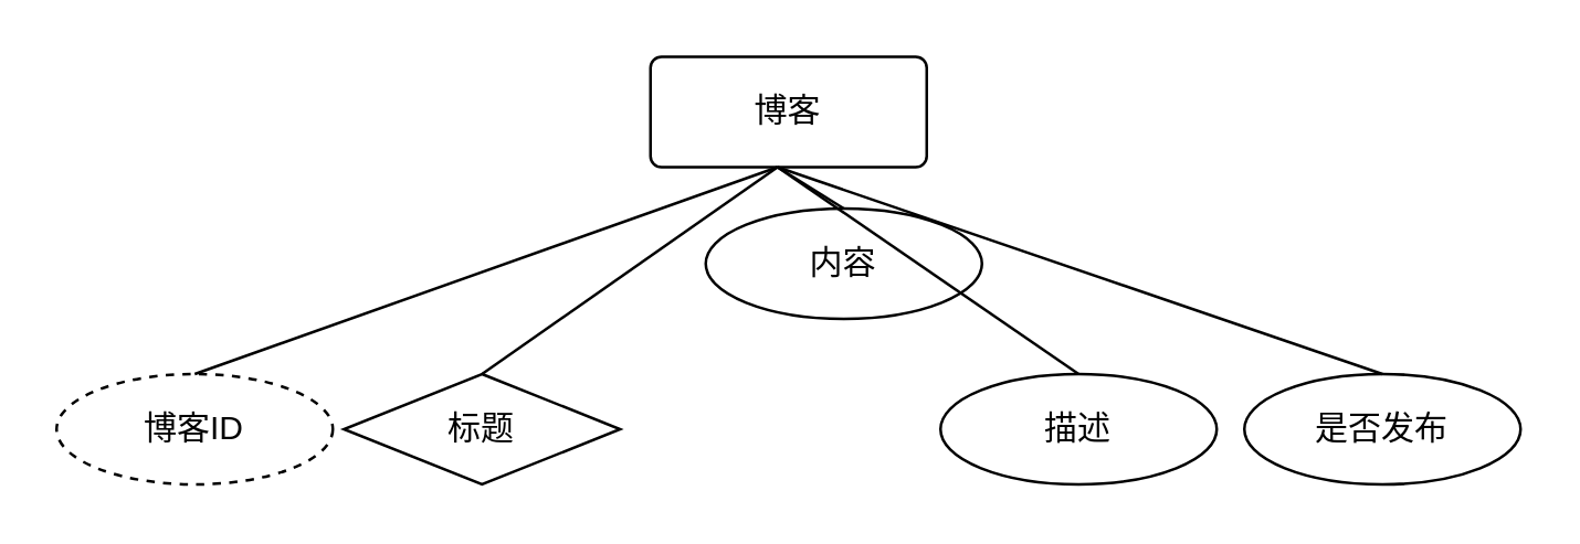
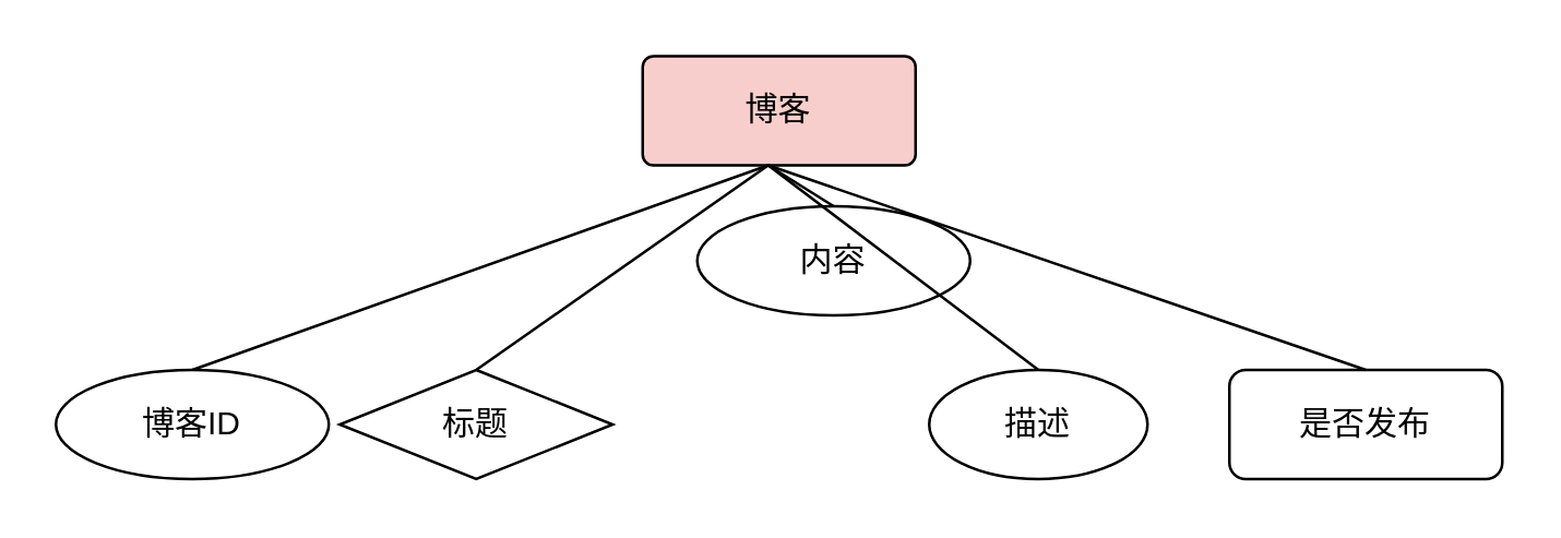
  <mxCell id="0" />
  <mxCell id="1" parent="0" />
- <mxCell id="2" value="博客" style="rounded=1;arcSize=10;whiteSpace=wrap;html=1;align=center;" parent="1" vertex="1"><mxGeometry x="235" y="20" width="100" height="40" as="geometry" /></mxCell>
- <mxCell id="3" value="博客ID" style="ellipse;whiteSpace=wrap;html=1;align=center;dashed=1;" parent="1" vertex="1"><mxGeometry x="20" y="135" width="100" height="40" as="geometry" /></mxCell>
+ <mxCell id="2" value="博客" style="rounded=1;arcSize=10;whiteSpace=wrap;html=1;align=center;fillColor=#f8cecc;" parent="1" vertex="1"><mxGeometry x="235" y="20" width="100" height="40" as="geometry" /></mxCell>
+ <mxCell id="3" value="博客ID" style="ellipse;whiteSpace=wrap;html=1;align=center;" parent="1" vertex="1"><mxGeometry x="20" y="135" width="100" height="40" as="geometry" /></mxCell>
  <mxCell id="4" value="标题" style="rhombus;whiteSpace=wrap;html=1;align=center;" parent="1" vertex="1"><mxGeometry x="124" y="135" width="100" height="40" as="geometry" /></mxCell>
  <mxCell id="5" value="内容" style="ellipse;whiteSpace=wrap;html=1;align=center;" parent="1" vertex="1"><mxGeometry x="255" y="75" width="100" height="40" as="geometry" /></mxCell>
- <mxCell id="6" value="描述" style="ellipse;whiteSpace=wrap;html=1;align=center;" parent="1" vertex="1"><mxGeometry x="340" y="135" width="100" height="40" as="geometry" /></mxCell>
- <mxCell id="7" value="是否发布" style="ellipse;whiteSpace=wrap;html=1;align=center;" parent="1" vertex="1"><mxGeometry x="450" y="135" width="100" height="40" as="geometry" /></mxCell>
+ <mxCell id="6" value="描述" style="ellipse;whiteSpace=wrap;html=1;align=center;" parent="1" vertex="1"><mxGeometry x="340" y="135" width="80" height="40" as="geometry" /></mxCell>
+ <mxCell id="7" value="是否发布" style="whiteSpace=wrap;html=1;align=center;rounded=1;" parent="1" vertex="1"><mxGeometry x="450" y="135" width="100" height="40" as="geometry" /></mxCell>
  <mxCell id="8" value="" style="endArrow=none;html=1;rounded=0;exitX=0.5;exitY=0;exitDx=0;exitDy=0;" edge="1" parent="1" source="3"><mxGeometry width="50" height="50" relative="1" as="geometry"><mxPoint x="231" y="110" as="sourcePoint" /><mxPoint x="281" y="60" as="targetPoint" /></mxGeometry></mxCell>
  <mxCell id="9" value="" style="endArrow=none;html=1;rounded=0;exitX=0.5;exitY=0;exitDx=0;exitDy=0;" edge="1" parent="1" source="4"><mxGeometry width="50" height="50" relative="1" as="geometry"><mxPoint x="80" y="145" as="sourcePoint" /><mxPoint x="281" y="60" as="targetPoint" /></mxGeometry></mxCell>
  <mxCell id="10" value="" style="endArrow=none;html=1;rounded=0;exitX=0.5;exitY=0;exitDx=0;exitDy=0;" edge="1" parent="1" source="5"><mxGeometry width="50" height="50" relative="1" as="geometry"><mxPoint x="90" y="155" as="sourcePoint" /><mxPoint x="281" y="60" as="targetPoint" /></mxGeometry></mxCell>
  <mxCell id="11" value="" style="endArrow=none;html=1;rounded=0;exitX=0.5;exitY=0;exitDx=0;exitDy=0;" edge="1" parent="1" source="6"><mxGeometry width="50" height="50" relative="1" as="geometry"><mxPoint x="100" y="165" as="sourcePoint" /><mxPoint x="281" y="60" as="targetPoint" /></mxGeometry></mxCell>
  <mxCell id="12" value="" style="endArrow=none;html=1;rounded=0;exitX=0.5;exitY=0;exitDx=0;exitDy=0;" edge="1" parent="1" source="7"><mxGeometry width="50" height="50" relative="1" as="geometry"><mxPoint x="110" y="175" as="sourcePoint" /><mxPoint x="281" y="60" as="targetPoint" /></mxGeometry></mxCell>
